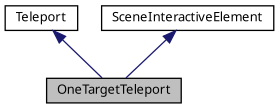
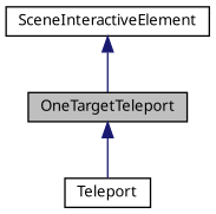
  digraph {
    node [color=black fillcolor=white fontname=Calibrii fontsize=10 shape=record style=filled]
    edge [color=midnightblue dir=back fontname=Calibrii fontsize=10 labelfontname=Calibrii labelfontsize=10 style=solid]
    n1 [fillcolor=grey75 fontcolor=black height=0.2 label=OneTargetTeleport width=0.4]
    n2 [height=0.2 label=Teleport width=0.4]
    n3 [height=0.2 label=SceneInteractiveElement width=0.4]
-   n2 -> n1
+   n1 -> n2
    n3 -> n1
  }
